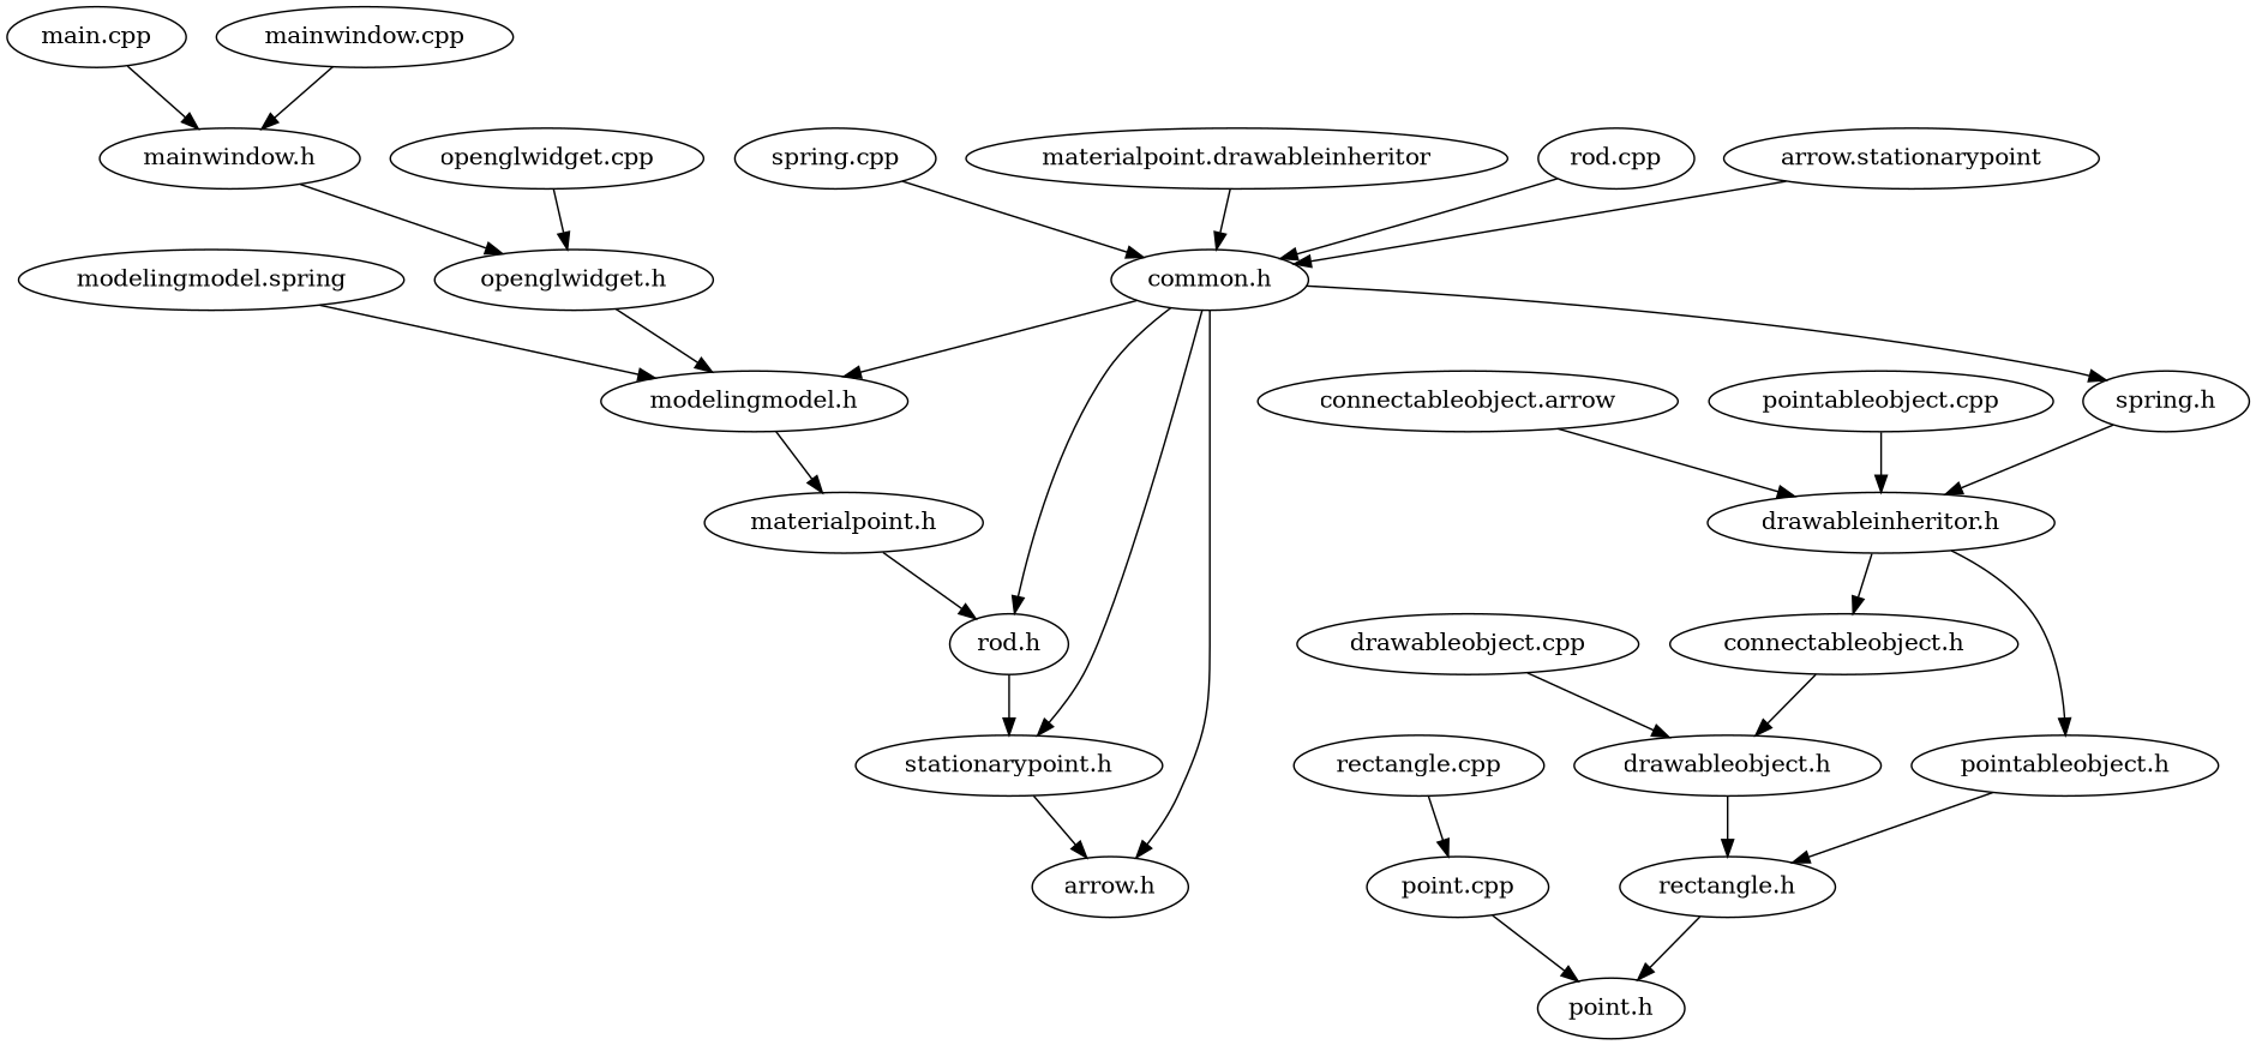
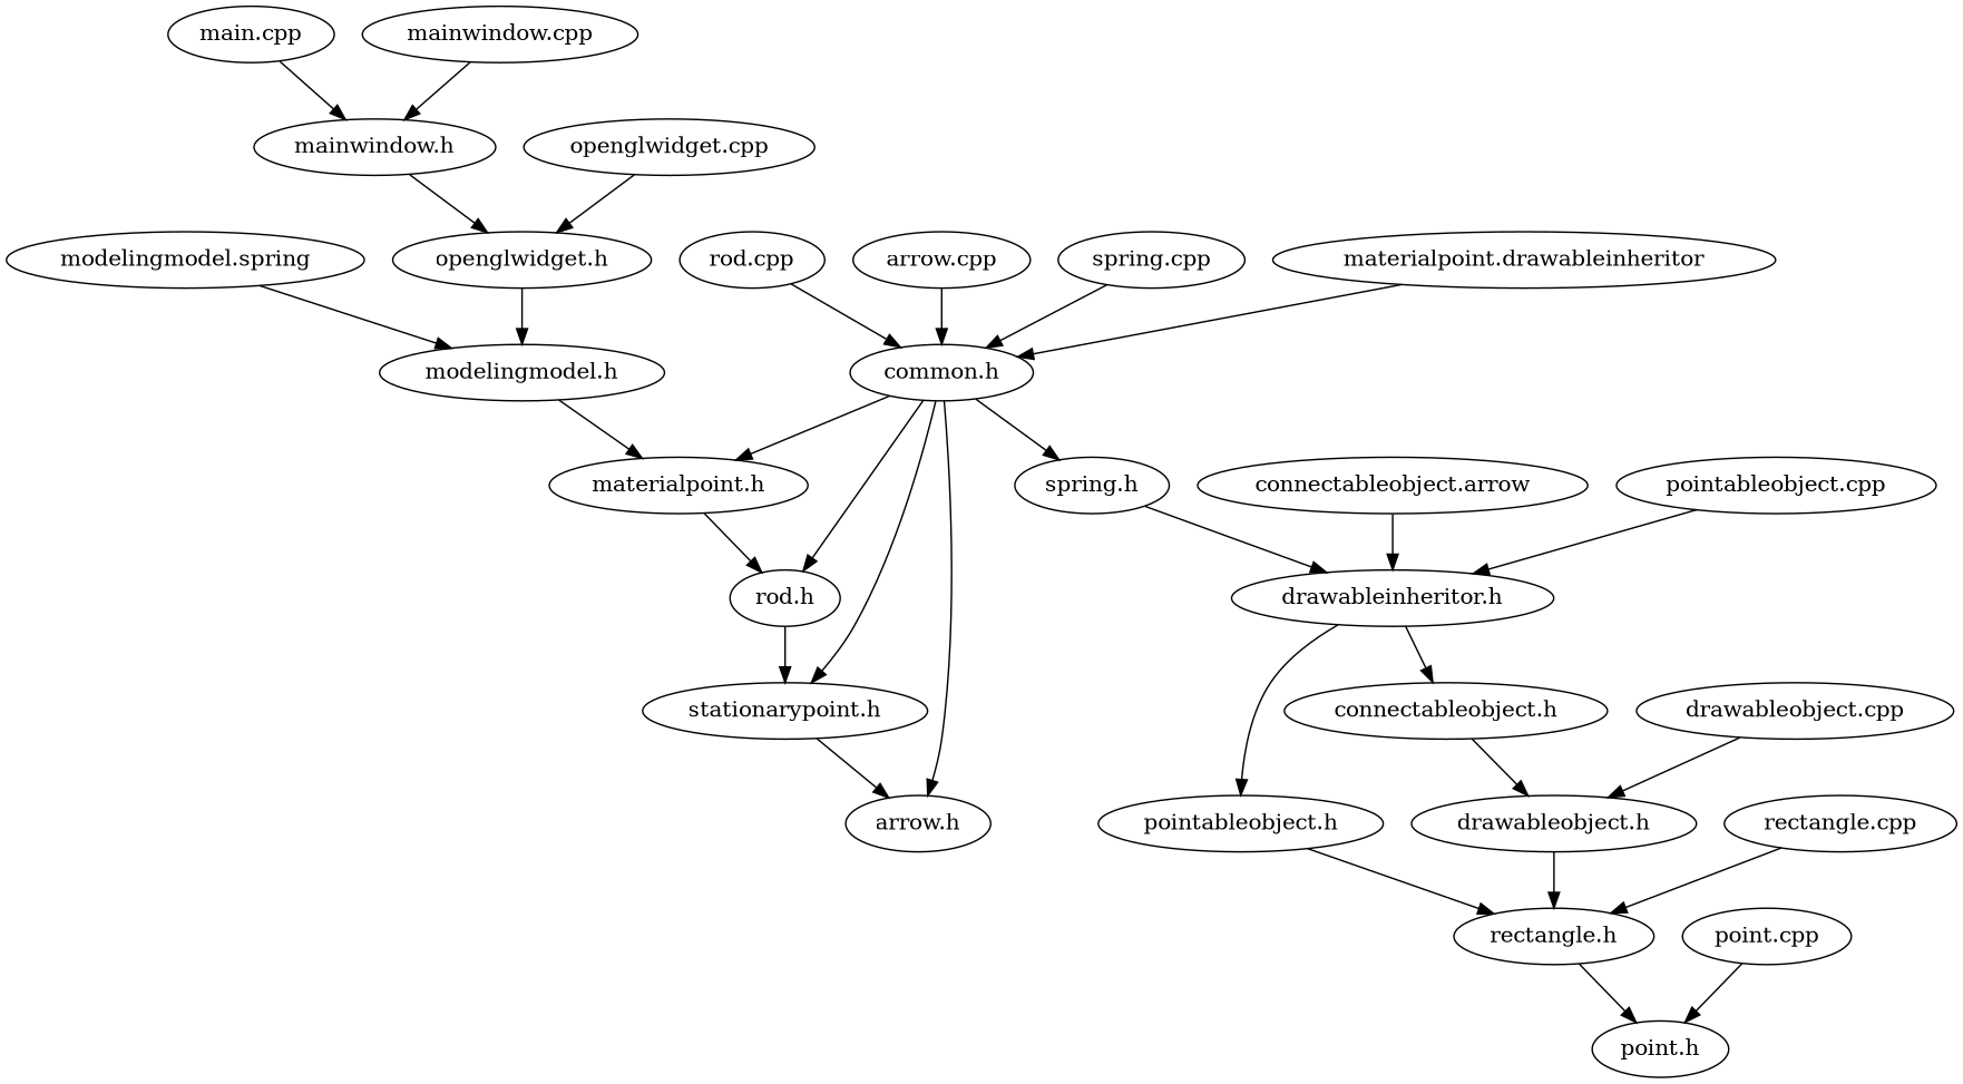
  digraph {
    clusterrank=local
    fontname=Helvetica
    fontsize=16
    "stationarypoint.h"
    "arrow.h"
    "spring.h"
    "drawableinheritor.h"
    "pointableobject.h"
    "connectableobject.h"
    "rectangle.h"
    "drawableobject.h"
    n9 [label="connectableobject.arrow"]
    n10 [label="modelingmodel.spring"]
    "modelingmodel.h"
    "materialpoint.h"
    "rod.h"
    "rod.cpp"
    "common.h"
    "point.cpp"
    "point.h"
    "openglwidget.h"
    "main.cpp"
    "mainwindow.h"
-   "arrow.cpp" [label="arrow.stationarypoint"]
+   "arrow.cpp"
    "mainwindow.cpp"
    "spring.cpp"
    "rectangle.cpp"
    "openglwidget.cpp"
    n26 [label="materialpoint.drawableinheritor"]
    "pointableobject.cpp"
    "drawableobject.cpp"
    "stationarypoint.h" -> "arrow.h"
    "spring.h" -> "drawableinheritor.h"
    "drawableinheritor.h" -> "pointableobject.h"
    "drawableinheritor.h" -> "connectableobject.h"
    "pointableobject.h" -> "rectangle.h"
    "connectableobject.h" -> "drawableobject.h"
    "rectangle.h" -> "point.h"
    "drawableobject.h" -> "rectangle.h"
    n9 -> "drawableinheritor.h"
    n10 -> "modelingmodel.h"
    "modelingmodel.h" -> "materialpoint.h"
    "materialpoint.h" -> "rod.h"
    "rod.h" -> "stationarypoint.h"
    "rod.cpp" -> "common.h"
    "common.h" -> "stationarypoint.h"
    "common.h" -> "arrow.h"
    "common.h" -> "spring.h"
-   "common.h" -> "modelingmodel.h"
+   "common.h" -> "materialpoint.h"
    "common.h" -> "rod.h"
    "point.cpp" -> "point.h"
    "openglwidget.h" -> "modelingmodel.h"
    "main.cpp" -> "mainwindow.h"
    "mainwindow.h" -> "openglwidget.h"
    "arrow.cpp" -> "common.h"
    "mainwindow.cpp" -> "mainwindow.h"
    "spring.cpp" -> "common.h"
-   "rectangle.cpp" -> "point.cpp"
+   "rectangle.cpp" -> "rectangle.h"
    "openglwidget.cpp" -> "openglwidget.h"
    n26 -> "common.h"
    "pointableobject.cpp" -> "drawableinheritor.h"
    "drawableobject.cpp" -> "drawableobject.h"
  }
